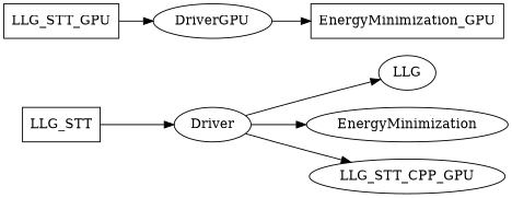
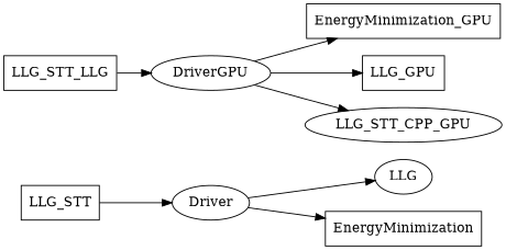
  digraph {
    rankdir=LR
    node [shape=box]
    LLG [shape=ellipse]
    Driver [shape=""]
-   EnergyMinimization [shape=ellipse]
+   EnergyMinimization
    LLG_STT
    DriverGPU [shape=""]
    EnergyMinimization_GPU
+   LLG_GPU
    LLG_STT_CPP_GPU [shape=ellipse]
-   LLG_STT_GPU
+   LLG_STT_GPU [label=LLG_STT_LLG]
    Driver -> LLG
    Driver -> EnergyMinimization
    LLG_STT -> Driver
    DriverGPU -> EnergyMinimization_GPU
-   Driver -> LLG_STT_CPP_GPU
+   DriverGPU -> LLG_GPU
+   DriverGPU -> LLG_STT_CPP_GPU
    LLG_STT_GPU -> DriverGPU
  }
